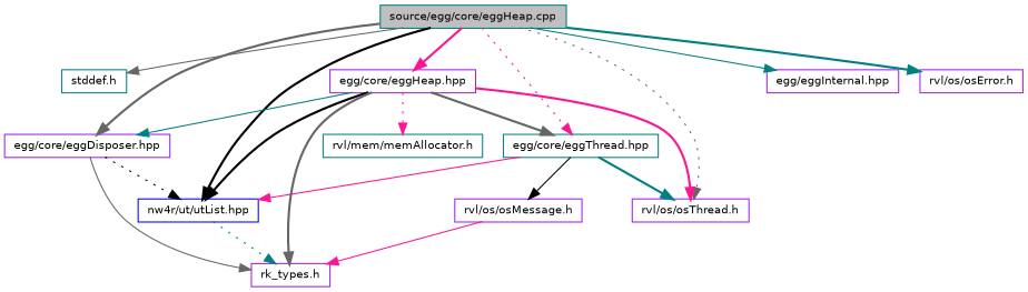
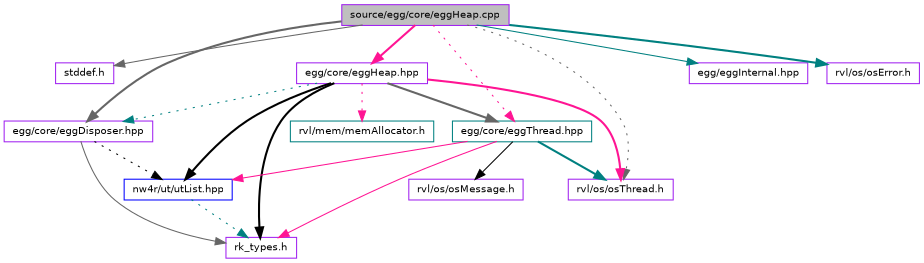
  digraph {
    fontname="DejaVu Sans"
    node [color=purple fillcolor=white fontname="DejaVu Sans" fontsize=10 shape=record style=filled]
    edge [color=gray40 fontname="DejaVu Sans" fontsize=10 labelfontname=FreeMono labelfontsize=10 style=bold]
-   n1 [color=teal fillcolor=grey75 fontcolor=black height=0.2 label="source/egg/core/eggHeap.cpp" width=0.4]
-   n2 [color=teal height=0.2 label="stddef.h" width=0.4]
+   n1 [fillcolor=grey75 fontcolor=black height=0.2 label="source/egg/core/eggHeap.cpp" width=0.4]
+   n2 [height=0.2 label="stddef.h" width=0.4]
    n3 [height=0.2 label="egg/core/eggDisposer.hpp" width=0.4]
    n4 [color=blue height=0.2 label="nw4r/ut/utList.hpp" width=0.4]
    n5 [height=0.2 label="egg/core/eggHeap.hpp" width=0.4]
    n6 [height=0.2 label="rvl/os/osThread.h" width=0.4]
    n7 [color=teal height=0.2 label="egg/core/eggThread.hpp" width=0.4]
    n8 [height=0.2 label="egg/eggInternal.hpp" width=0.4]
    n9 [height=0.2 label="rvl/os/osError.h" width=0.4]
    n10 [height=0.2 label="rk_types.h" width=0.4]
    n11 [color=teal height=0.2 label="rvl/mem/memAllocator.h" width=0.4]
    n12 [height=0.2 label="rvl/os/osMessage.h" width=0.4]
    n1 -> n2 [style=solid]
    n1 -> n3
-   n1 -> n4 [color=black]
    n1 -> n5 [color=deeppink]
    n1 -> n6 [style=dotted]
    n1 -> n7 [color=deeppink style=dotted]
    n1 -> n8 [color=teal style=solid]
    n1 -> n9 [color=teal]
    n3 -> n4 [color=black style=dotted]
    n3 -> n10 [style=solid]
    n4 -> n10 [color=teal style=dotted]
-   n5 -> n3 [color=teal style=solid]
+   n5 -> n3 [color=teal style=dotted]
    n5 -> n4 [color=black]
    n5 -> n6 [color=deeppink]
    n5 -> n7
-   n5 -> n10
+   n5 -> n10 [color=black]
    n5 -> n11 [color=deeppink style=dotted]
    n7 -> n4 [color=deeppink style=solid]
    n7 -> n6 [color=teal]
-   n12 -> n10 [color=deeppink style=solid]
+   n7 -> n10 [color=deeppink style=solid]
    n7 -> n12 [color=black style=solid]
  }
